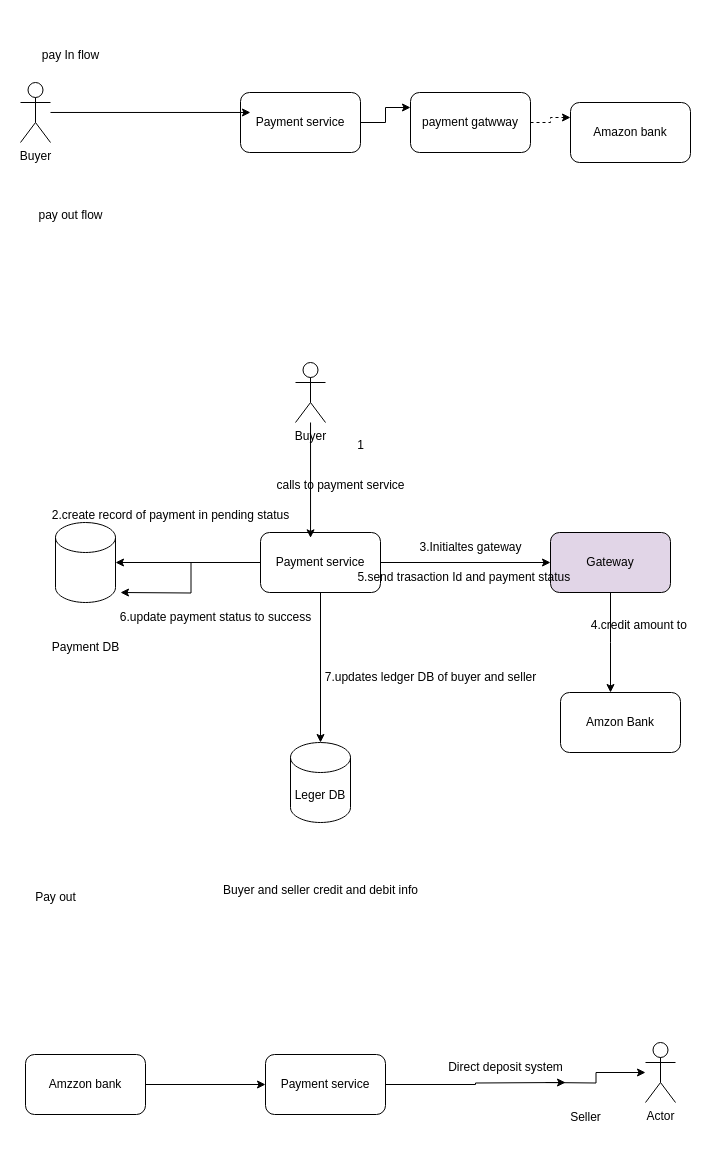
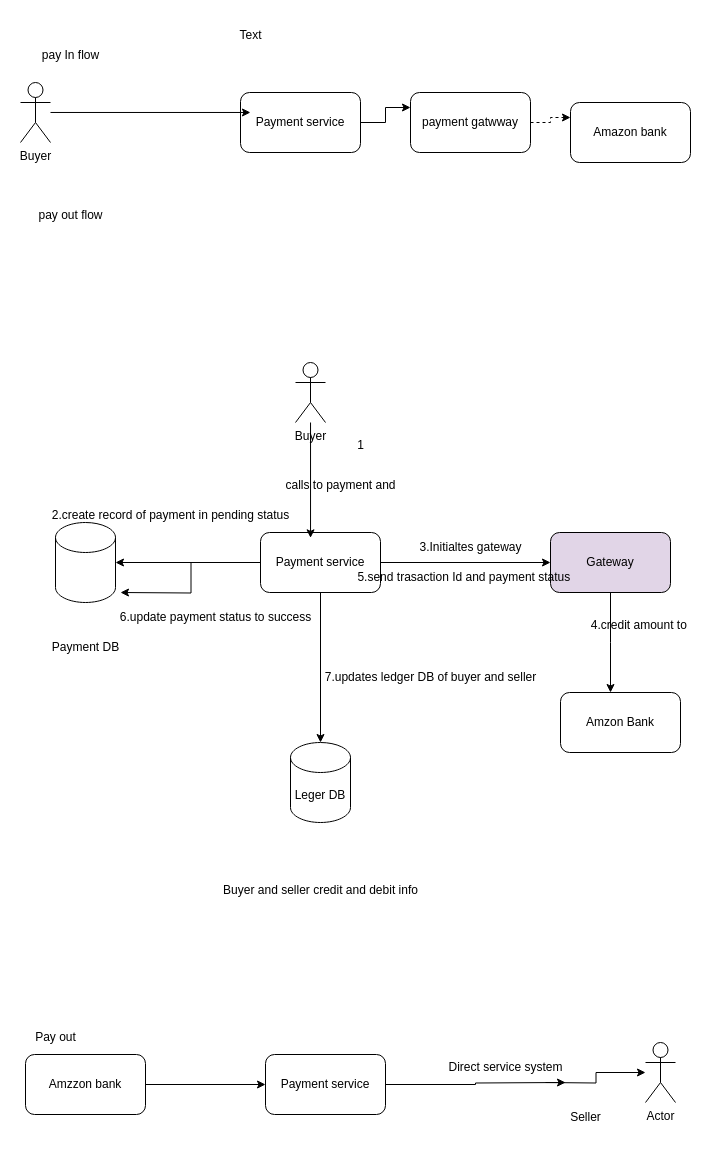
  <mxCell id="0" />
  <mxCell id="1" parent="0" />
+ <mxCell id="2" value="Text" style="text;html=1;align=center;verticalAlign=middle;resizable=0;points=[];autosize=1;strokeColor=none;fillColor=none;" vertex="1" parent="1"><mxGeometry x="225" y="20" width="50" height="30" as="geometry" /></mxCell>
  <mxCell id="3" value="Buyer" style="shape=umlActor;verticalLabelPosition=bottom;verticalAlign=top;html=1;outlineConnect=0;" vertex="1" parent="1"><mxGeometry x="20" y="82" width="30" height="60" as="geometry" /></mxCell>
  <mxCell id="4" style="edgeStyle=orthogonalEdgeStyle;rounded=0;orthogonalLoop=1;jettySize=auto;html=1;entryX=0;entryY=0.25;entryDx=0;entryDy=0;dashed=1;" edge="1" parent="1" source="11" target="6"><mxGeometry relative="1" as="geometry" /></mxCell>
  <mxCell id="5" value="Payment service" style="rounded=1;whiteSpace=wrap;html=1;" vertex="1" parent="1"><mxGeometry x="240" y="92" width="120" height="60" as="geometry" /></mxCell>
  <mxCell id="6" value="Amazon bank" style="rounded=1;whiteSpace=wrap;html=1;" vertex="1" parent="1"><mxGeometry x="570" y="102" width="120" height="60" as="geometry" /></mxCell>
  <mxCell id="7" style="edgeStyle=orthogonalEdgeStyle;rounded=0;orthogonalLoop=1;jettySize=auto;html=1;entryX=0.083;entryY=0.333;entryDx=0;entryDy=0;entryPerimeter=0;" edge="1" parent="1" source="3" target="5"><mxGeometry relative="1" as="geometry" /></mxCell>
  <mxCell id="8" value="pay In flow" style="text;html=1;align=center;verticalAlign=middle;resizable=0;points=[];autosize=1;strokeColor=none;fillColor=none;" vertex="1" parent="1"><mxGeometry x="30" y="40" width="80" height="30" as="geometry" /></mxCell>
  <mxCell id="9" value="pay out flow" style="text;html=1;align=center;verticalAlign=middle;resizable=0;points=[];autosize=1;strokeColor=none;fillColor=none;" vertex="1" parent="1"><mxGeometry x="25" y="200" width="90" height="30" as="geometry" /></mxCell>
  <mxCell id="10" value="" style="edgeStyle=orthogonalEdgeStyle;rounded=0;orthogonalLoop=1;jettySize=auto;html=1;entryX=0;entryY=0.25;entryDx=0;entryDy=0;" edge="1" parent="1" source="5" target="11"><mxGeometry relative="1" as="geometry"><mxPoint x="360" y="122" as="sourcePoint" /><mxPoint x="570" y="117" as="targetPoint" /></mxGeometry></mxCell>
  <mxCell id="11" value="payment gatwway" style="rounded=1;whiteSpace=wrap;html=1;" vertex="1" parent="1"><mxGeometry x="410" y="92" width="120" height="60" as="geometry" /></mxCell>
  <mxCell id="12" style="edgeStyle=orthogonalEdgeStyle;rounded=0;orthogonalLoop=1;jettySize=auto;html=1;" edge="1" parent="1" source="14" target="27"><mxGeometry relative="1" as="geometry"><mxPoint x="550" y="562" as="targetPoint" /></mxGeometry></mxCell>
  <mxCell id="13" style="edgeStyle=orthogonalEdgeStyle;rounded=0;orthogonalLoop=1;jettySize=auto;html=1;" edge="1" parent="1" source="14"><mxGeometry relative="1" as="geometry"><mxPoint x="120" y="592" as="targetPoint" /></mxGeometry></mxCell>
  <mxCell id="14" value="Payment service" style="rounded=1;whiteSpace=wrap;html=1;" vertex="1" parent="1"><mxGeometry x="260" y="532" width="120" height="60" as="geometry" /></mxCell>
  <mxCell id="15" value="" style="shape=cylinder3;whiteSpace=wrap;html=1;boundedLbl=1;backgroundOutline=1;size=15;" vertex="1" parent="1"><mxGeometry x="55" y="522" width="60" height="80" as="geometry" /></mxCell>
  <mxCell id="16" value="Payment DB" style="text;html=1;align=center;verticalAlign=middle;resizable=0;points=[];autosize=1;strokeColor=none;fillColor=none;" vertex="1" parent="1"><mxGeometry x="40" y="632" width="90" height="30" as="geometry" /></mxCell>
  <mxCell id="17" style="edgeStyle=orthogonalEdgeStyle;rounded=0;orthogonalLoop=1;jettySize=auto;html=1;entryX=1;entryY=0.5;entryDx=0;entryDy=0;entryPerimeter=0;" edge="1" parent="1" source="14" target="15"><mxGeometry relative="1" as="geometry" /></mxCell>
  <mxCell id="18" value="Leger DB" style="shape=cylinder3;whiteSpace=wrap;html=1;boundedLbl=1;backgroundOutline=1;size=15;" vertex="1" parent="1"><mxGeometry x="290" y="742" width="60" height="80" as="geometry" /></mxCell>
  <mxCell id="19" value="Buyer and seller credit and debit info" style="text;html=1;align=center;verticalAlign=middle;resizable=0;points=[];autosize=1;strokeColor=none;fillColor=none;" vertex="1" parent="1"><mxGeometry x="210" y="875" width="220" height="30" as="geometry" /></mxCell>
  <mxCell id="20" style="edgeStyle=orthogonalEdgeStyle;rounded=0;orthogonalLoop=1;jettySize=auto;html=1;entryX=0.5;entryY=0;entryDx=0;entryDy=0;entryPerimeter=0;" edge="1" parent="1" source="14" target="18"><mxGeometry relative="1" as="geometry" /></mxCell>
  <mxCell id="21" value="Buyer" style="shape=umlActor;verticalLabelPosition=bottom;verticalAlign=top;html=1;outlineConnect=0;" vertex="1" parent="1"><mxGeometry x="295" y="362" width="30" height="60" as="geometry" /></mxCell>
  <mxCell id="22" style="edgeStyle=orthogonalEdgeStyle;rounded=0;orthogonalLoop=1;jettySize=auto;html=1;entryX=0.417;entryY=0.089;entryDx=0;entryDy=0;entryPerimeter=0;" edge="1" parent="1" source="21" target="14"><mxGeometry relative="1" as="geometry" /></mxCell>
- <mxCell id="23" value="calls to payment service" style="text;html=1;align=center;verticalAlign=middle;resizable=0;points=[];autosize=1;strokeColor=none;fillColor=none;" vertex="1" parent="1"><mxGeometry x="265" y="470" width="150" height="30" as="geometry" /></mxCell>
+ <mxCell id="23" value="calls to payment and" style="text;html=1;align=center;verticalAlign=middle;resizable=0;points=[];autosize=1;strokeColor=none;fillColor=none;" vertex="1" parent="1"><mxGeometry x="265" y="470" width="150" height="30" as="geometry" /></mxCell>
  <mxCell id="24" value="1" style="text;html=1;align=center;verticalAlign=middle;resizable=0;points=[];autosize=1;strokeColor=none;fillColor=none;" vertex="1" parent="1"><mxGeometry x="345" y="430" width="30" height="30" as="geometry" /></mxCell>
  <mxCell id="25" value="2.create record of payment in pending status" style="text;html=1;align=center;verticalAlign=middle;resizable=0;points=[];autosize=1;strokeColor=none;fillColor=none;" vertex="1" parent="1"><mxGeometry x="40" y="500" width="260" height="30" as="geometry" /></mxCell>
  <mxCell id="26" style="edgeStyle=orthogonalEdgeStyle;rounded=0;orthogonalLoop=1;jettySize=auto;html=1;" edge="1" parent="1" source="27"><mxGeometry relative="1" as="geometry"><mxPoint x="610" y="692" as="targetPoint" /></mxGeometry></mxCell>
  <mxCell id="27" value="Gateway" style="rounded=1;whiteSpace=wrap;html=1;fillColor=#e1d5e7;" vertex="1" parent="1"><mxGeometry x="550" y="532" width="120" height="60" as="geometry" /></mxCell>
  <mxCell id="28" value="3.Initialtes gateway" style="text;html=1;align=center;verticalAlign=middle;resizable=0;points=[];autosize=1;strokeColor=none;fillColor=none;" vertex="1" parent="1"><mxGeometry x="405" y="532" width="130" height="30" as="geometry" /></mxCell>
  <mxCell id="29" value="Amzon Bank" style="rounded=1;whiteSpace=wrap;html=1;" vertex="1" parent="1"><mxGeometry x="560" y="692" width="120" height="60" as="geometry" /></mxCell>
  <mxCell id="30" value="4.credit amount to&amp;nbsp;" style="text;html=1;align=center;verticalAlign=middle;resizable=0;points=[];autosize=1;strokeColor=none;fillColor=none;" vertex="1" parent="1"><mxGeometry x="580" y="610" width="120" height="30" as="geometry" /></mxCell>
  <mxCell id="31" value="5.send trasaction Id and payment status&amp;nbsp;" style="text;html=1;align=center;verticalAlign=middle;resizable=0;points=[];autosize=1;strokeColor=none;fillColor=none;" vertex="1" parent="1"><mxGeometry x="345" y="562" width="240" height="30" as="geometry" /></mxCell>
  <mxCell id="32" value="6.update payment status to success" style="text;html=1;align=center;verticalAlign=middle;resizable=0;points=[];autosize=1;strokeColor=none;fillColor=none;" vertex="1" parent="1"><mxGeometry x="110" y="602" width="210" height="30" as="geometry" /></mxCell>
  <mxCell id="33" value="7.updates ledger DB of buyer and seller" style="text;html=1;align=center;verticalAlign=middle;resizable=0;points=[];autosize=1;strokeColor=none;fillColor=none;" vertex="1" parent="1"><mxGeometry x="315" y="662" width="230" height="30" as="geometry" /></mxCell>
  <mxCell id="34" style="edgeStyle=orthogonalEdgeStyle;rounded=0;orthogonalLoop=1;jettySize=auto;html=1;entryX=0;entryY=0.5;entryDx=0;entryDy=0;" edge="1" parent="1" source="35" target="38"><mxGeometry relative="1" as="geometry" /></mxCell>
  <mxCell id="35" value="Amzzon bank" style="rounded=1;whiteSpace=wrap;html=1;" vertex="1" parent="1"><mxGeometry x="25" y="1054" width="120" height="60" as="geometry" /></mxCell>
  <mxCell id="36" value="Actor" style="shape=umlActor;verticalLabelPosition=bottom;verticalAlign=top;html=1;outlineConnect=0;" vertex="1" parent="1"><mxGeometry x="645" y="1042" width="30" height="60" as="geometry" /></mxCell>
  <mxCell id="37" style="edgeStyle=orthogonalEdgeStyle;rounded=0;orthogonalLoop=1;jettySize=auto;html=1;" edge="1" parent="1" target="36"><mxGeometry relative="1" as="geometry"><mxPoint x="545" y="1082" as="sourcePoint" /></mxGeometry></mxCell>
  <mxCell id="38" value="Payment service" style="rounded=1;whiteSpace=wrap;html=1;" vertex="1" parent="1"><mxGeometry x="265" y="1054" width="120" height="60" as="geometry" /></mxCell>
  <mxCell id="39" value="Seller" style="text;html=1;align=center;verticalAlign=middle;resizable=0;points=[];autosize=1;strokeColor=none;fillColor=none;" vertex="1" parent="1"><mxGeometry x="560" y="1102" width="50" height="30" as="geometry" /></mxCell>
- <mxCell id="40" value="Pay out" style="text;html=1;align=center;verticalAlign=middle;resizable=0;points=[];autosize=1;strokeColor=none;fillColor=none;" vertex="1" parent="1"><mxGeometry x="25" y="882" width="60" height="30" as="geometry" /></mxCell>
+ <mxCell id="40" value="Pay out" style="text;html=1;align=center;verticalAlign=middle;resizable=0;points=[];autosize=1;strokeColor=none;fillColor=none;" vertex="1" parent="1"><mxGeometry x="25" y="1022" width="60" height="30" as="geometry" /></mxCell>
  <mxCell id="41" value="" style="edgeStyle=orthogonalEdgeStyle;rounded=0;orthogonalLoop=1;jettySize=auto;html=1;" edge="1" parent="1" source="38"><mxGeometry relative="1" as="geometry"><mxPoint x="385" y="1084" as="sourcePoint" /><mxPoint x="565" y="1082" as="targetPoint" /></mxGeometry></mxCell>
- <mxCell id="42" value="Direct deposit system" style="text;html=1;align=center;verticalAlign=middle;resizable=0;points=[];autosize=1;strokeColor=none;fillColor=none;" vertex="1" parent="1"><mxGeometry x="435" y="1052" width="140" height="30" as="geometry" /></mxCell>
+ <mxCell id="42" value="Direct service system" style="text;html=1;align=center;verticalAlign=middle;resizable=0;points=[];autosize=1;strokeColor=none;fillColor=none;" vertex="1" parent="1"><mxGeometry x="435" y="1052" width="140" height="30" as="geometry" /></mxCell>
